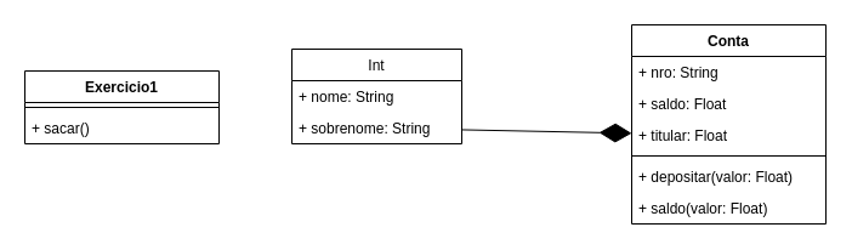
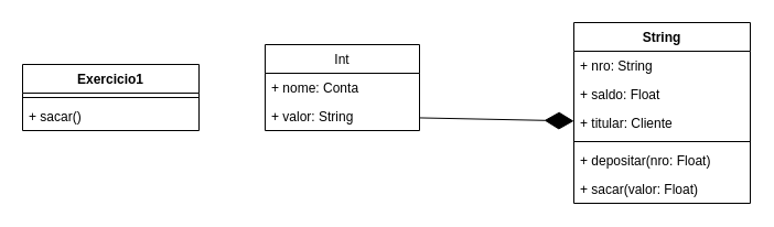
  <mxCell id="0" />
  <mxCell id="1" parent="0" />
  <mxCell id="2" value="Int" style="swimlane;fontStyle=0;childLayout=stackLayout;horizontal=1;startSize=26;fillColor=none;horizontalStack=0;resizeParent=1;resizeParentMax=0;resizeLast=0;collapsible=1;marginBottom=0;" vertex="1" parent="1"><mxGeometry x="240" y="40" width="140" height="78" as="geometry" /></mxCell>
- <mxCell id="3" value="+ nome: String" style="text;strokeColor=none;fillColor=none;align=left;verticalAlign=top;spacingLeft=4;spacingRight=4;overflow=hidden;rotatable=0;points=[[0,0.5],[1,0.5]];portConstraint=eastwest;" vertex="1" parent="2"><mxGeometry y="26" width="140" height="26" as="geometry" /></mxCell>
- <mxCell id="4" value="+ sobrenome: String" style="text;strokeColor=none;fillColor=none;align=left;verticalAlign=top;spacingLeft=4;spacingRight=4;overflow=hidden;rotatable=0;points=[[0,0.5],[1,0.5]];portConstraint=eastwest;" vertex="1" parent="2"><mxGeometry y="52" width="140" height="26" as="geometry" /></mxCell>
- <mxCell id="5" value="Conta" style="swimlane;fontStyle=1;align=center;verticalAlign=top;childLayout=stackLayout;horizontal=1;startSize=26;horizontalStack=0;resizeParent=1;resizeParentMax=0;resizeLast=0;collapsible=1;marginBottom=0;" vertex="1" parent="1"><mxGeometry x="520" y="20" width="160" height="164" as="geometry" /></mxCell>
+ <mxCell id="3" value="+ nome: Conta" style="text;strokeColor=none;fillColor=none;align=left;verticalAlign=top;spacingLeft=4;spacingRight=4;overflow=hidden;rotatable=0;points=[[0,0.5],[1,0.5]];portConstraint=eastwest;" vertex="1" parent="2"><mxGeometry y="26" width="140" height="26" as="geometry" /></mxCell>
+ <mxCell id="4" value="+ valor: String" style="text;strokeColor=none;fillColor=none;align=left;verticalAlign=top;spacingLeft=4;spacingRight=4;overflow=hidden;rotatable=0;points=[[0,0.5],[1,0.5]];portConstraint=eastwest;" vertex="1" parent="2"><mxGeometry y="52" width="140" height="26" as="geometry" /></mxCell>
+ <mxCell id="5" value="String" style="swimlane;fontStyle=1;align=center;verticalAlign=top;childLayout=stackLayout;horizontal=1;startSize=26;horizontalStack=0;resizeParent=1;resizeParentMax=0;resizeLast=0;collapsible=1;marginBottom=0;" vertex="1" parent="1"><mxGeometry x="520" y="20" width="160" height="164" as="geometry" /></mxCell>
  <mxCell id="6" value="+ nro: String" style="text;strokeColor=none;fillColor=none;align=left;verticalAlign=top;spacingLeft=4;spacingRight=4;overflow=hidden;rotatable=0;points=[[0,0.5],[1,0.5]];portConstraint=eastwest;" vertex="1" parent="5"><mxGeometry y="26" width="160" height="26" as="geometry" /></mxCell>
  <mxCell id="7" value="+ saldo: Float" style="text;strokeColor=none;fillColor=none;align=left;verticalAlign=top;spacingLeft=4;spacingRight=4;overflow=hidden;rotatable=0;points=[[0,0.5],[1,0.5]];portConstraint=eastwest;" vertex="1" parent="5"><mxGeometry y="52" width="160" height="26" as="geometry" /></mxCell>
- <mxCell id="8" value="+ titular: Float" style="text;strokeColor=none;fillColor=none;align=left;verticalAlign=top;spacingLeft=4;spacingRight=4;overflow=hidden;rotatable=0;points=[[0,0.5],[1,0.5]];portConstraint=eastwest;" vertex="1" parent="5"><mxGeometry y="78" width="160" height="26" as="geometry" /></mxCell>
+ <mxCell id="8" value="+ titular: Cliente" style="text;strokeColor=none;fillColor=none;align=left;verticalAlign=top;spacingLeft=4;spacingRight=4;overflow=hidden;rotatable=0;points=[[0,0.5],[1,0.5]];portConstraint=eastwest;" vertex="1" parent="5"><mxGeometry y="78" width="160" height="26" as="geometry" /></mxCell>
  <mxCell id="9" value="" style="line;strokeWidth=1;fillColor=none;align=left;verticalAlign=middle;spacingTop=-1;spacingLeft=3;spacingRight=3;rotatable=0;labelPosition=right;points=[];portConstraint=eastwest;" vertex="1" parent="5"><mxGeometry y="104" width="160" height="8" as="geometry" /></mxCell>
- <mxCell id="10" value="+ depositar(valor: Float)" style="text;strokeColor=none;fillColor=none;align=left;verticalAlign=top;spacingLeft=4;spacingRight=4;overflow=hidden;rotatable=0;points=[[0,0.5],[1,0.5]];portConstraint=eastwest;" vertex="1" parent="5"><mxGeometry y="112" width="160" height="26" as="geometry" /></mxCell>
- <mxCell id="11" value="+ saldo(valor: Float)" style="text;strokeColor=none;fillColor=none;align=left;verticalAlign=top;spacingLeft=4;spacingRight=4;overflow=hidden;rotatable=0;points=[[0,0.5],[1,0.5]];portConstraint=eastwest;" vertex="1" parent="5"><mxGeometry y="138" width="160" height="26" as="geometry" /></mxCell>
+ <mxCell id="10" value="+ depositar(nro: Float)" style="text;strokeColor=none;fillColor=none;align=left;verticalAlign=top;spacingLeft=4;spacingRight=4;overflow=hidden;rotatable=0;points=[[0,0.5],[1,0.5]];portConstraint=eastwest;" vertex="1" parent="5"><mxGeometry y="112" width="160" height="26" as="geometry" /></mxCell>
+ <mxCell id="11" value="+ sacar(valor: Float)" style="text;strokeColor=none;fillColor=none;align=left;verticalAlign=top;spacingLeft=4;spacingRight=4;overflow=hidden;rotatable=0;points=[[0,0.5],[1,0.5]];portConstraint=eastwest;" vertex="1" parent="5"><mxGeometry y="138" width="160" height="26" as="geometry" /></mxCell>
  <mxCell id="12" value="" style="endArrow=diamondThin;endFill=1;endSize=24;html=1;" edge="1" parent="1" source="4" target="8"><mxGeometry width="160" relative="1" as="geometry"><mxPoint x="260" y="190" as="sourcePoint" /><mxPoint x="420" y="190" as="targetPoint" /></mxGeometry></mxCell>
  <mxCell id="13" value="Exercicio1" style="swimlane;fontStyle=1;align=center;verticalAlign=top;childLayout=stackLayout;horizontal=1;startSize=26;horizontalStack=0;resizeParent=1;resizeParentMax=0;resizeLast=0;collapsible=1;marginBottom=0;" vertex="1" parent="1"><mxGeometry x="20" y="58" width="160" height="60" as="geometry" /></mxCell>
  <mxCell id="14" value="" style="line;strokeWidth=1;fillColor=none;align=left;verticalAlign=middle;spacingTop=-1;spacingLeft=3;spacingRight=3;rotatable=0;labelPosition=right;points=[];portConstraint=eastwest;" vertex="1" parent="13"><mxGeometry y="26" width="160" height="8" as="geometry" /></mxCell>
  <mxCell id="15" value="+ sacar()" style="text;strokeColor=none;fillColor=none;align=left;verticalAlign=top;spacingLeft=4;spacingRight=4;overflow=hidden;rotatable=0;points=[[0,0.5],[1,0.5]];portConstraint=eastwest;" vertex="1" parent="13"><mxGeometry y="34" width="160" height="26" as="geometry" /></mxCell>
